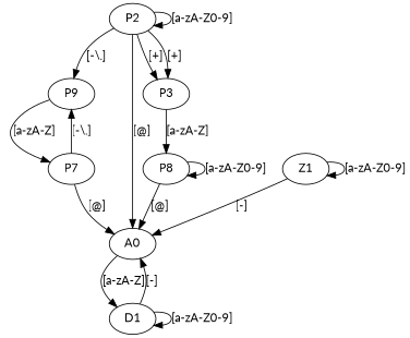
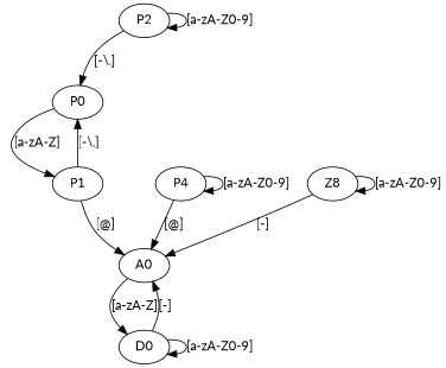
  digraph {
    fontname=Lato
    node [fontname=Lato]
    edge [fontname=Lato]
-   P0 [label=P9]
-   P1 [label=P7]
+   P0
+   P1
    A0
    P2
-   P3
-   D0 [label=D1]
-   P4 [label=P8]
-   Z1
+   D0
+   P4
+   Z1 [label=Z8]
    P0 -> P1 [label="[a-zA-Z]"]
    P1 -> P0 [label="[-\\.]"]
    P1 -> A0 [label="[@]"]
    A0 -> D0 [label="[a-zA-Z]"]
    P2 -> P0 [label="[-\\.]"]
-   P2 -> A0 [label="[@]"]
    P2 -> P2 [label="[a-zA-Z0-9]"]
-   P2 -> P3 [label="[+]"]
-   P2 -> P3 [label="[+]"]
-   P3 -> P4 [label="[a-zA-Z]"]
    D0 -> A0 [label="[-]"]
    D0 -> D0 [label="[a-zA-Z0-9]"]
    P4 -> A0 [label="[@]"]
    P4 -> P4 [label="[a-zA-Z0-9]"]
    Z1 -> A0 [label="[-]"]
    Z1 -> Z1 [label="[a-zA-Z0-9]"]
  }
